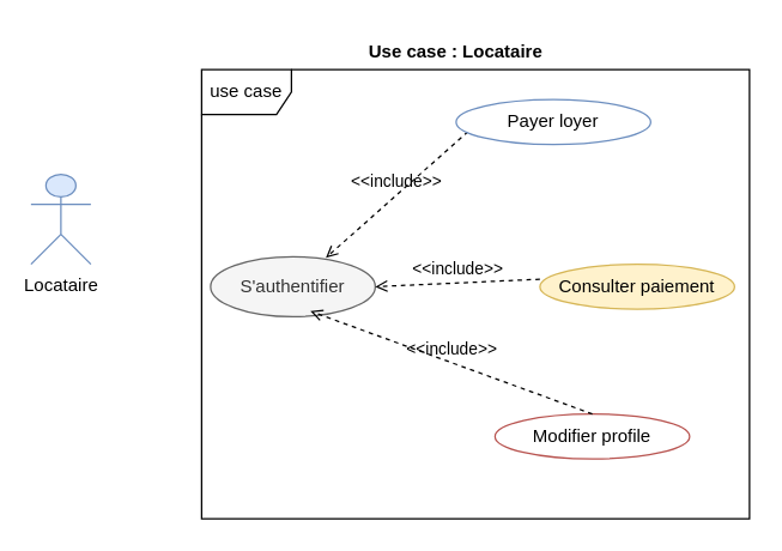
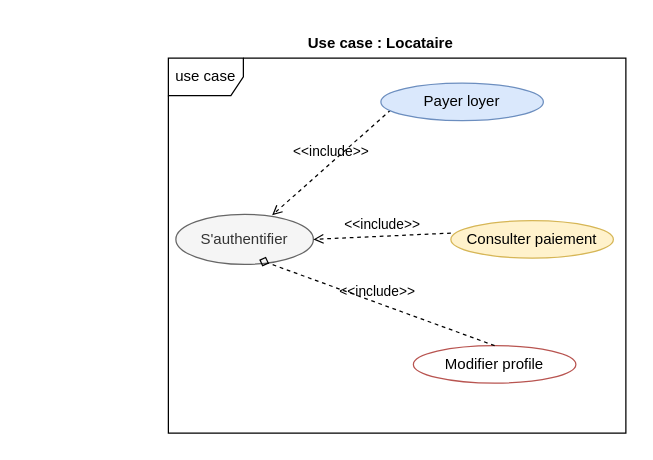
  <mxCell id="0" />
  <mxCell id="1" parent="0" />
- <mxCell id="2" value="Locataire" style="shape=umlActor;verticalLabelPosition=bottom;verticalAlign=top;html=1;outlineConnect=0;fillColor=#dae8fc;strokeColor=#6c8ebf;" vertex="1" parent="1"><mxGeometry x="20" y="116" width="40" height="60" as="geometry" /></mxCell>
  <mxCell id="3" value="&amp;lt;&amp;lt;include&amp;gt;&amp;gt;" style="html=1;verticalAlign=bottom;labelBackgroundColor=none;endArrow=open;endFill=0;dashed=1;rounded=0;exitX=0.062;exitY=0.711;exitDx=0;exitDy=0;exitPerimeter=0;entryX=0.7;entryY=0.017;entryDx=0;entryDy=0;entryPerimeter=0;" edge="1" parent="1" source="8" target="5"><mxGeometry width="160" relative="1" as="geometry"><mxPoint x="130" y="106" as="sourcePoint" /><mxPoint x="290" y="106" as="targetPoint" /></mxGeometry></mxCell>
  <mxCell id="4" value="use case" style="shape=umlFrame;whiteSpace=wrap;html=1;" vertex="1" parent="1"><mxGeometry x="134" y="46" width="366" height="300" as="geometry" /></mxCell>
  <mxCell id="5" value="S'authentifier" style="ellipse;whiteSpace=wrap;html=1;fillColor=#f5f5f5;strokeColor=#666666;fontColor=#333333;" vertex="1" parent="1"><mxGeometry x="140" y="171" width="110" height="40" as="geometry" /></mxCell>
  <mxCell id="6" value="Modifier profile" style="ellipse;whiteSpace=wrap;html=1;fillColor=#ffffff;strokeColor=#b85450;" vertex="1" parent="1"><mxGeometry x="330" y="276" width="130" height="30" as="geometry" /></mxCell>
  <mxCell id="7" value="Consulter paiement" style="ellipse;whiteSpace=wrap;html=1;fillColor=#fff2cc;strokeColor=#d6b656;" vertex="1" parent="1"><mxGeometry x="360" y="176" width="130" height="30" as="geometry" /></mxCell>
- <mxCell id="8" value="Payer loyer" style="ellipse;whiteSpace=wrap;html=1;fillColor=#ffffff;strokeColor=#6c8ebf;" vertex="1" parent="1"><mxGeometry x="304" y="66" width="130" height="30" as="geometry" /></mxCell>
+ <mxCell id="8" value="Payer loyer" style="ellipse;whiteSpace=wrap;html=1;fillColor=#dae8fc;strokeColor=#6c8ebf;" vertex="1" parent="1"><mxGeometry x="304" y="66" width="130" height="30" as="geometry" /></mxCell>
  <mxCell id="9" value="&amp;lt;&amp;lt;include&amp;gt;&amp;gt;" style="html=1;verticalAlign=bottom;labelBackgroundColor=none;endArrow=open;endFill=0;dashed=1;rounded=0;entryX=1;entryY=0.5;entryDx=0;entryDy=0;" edge="1" parent="1" target="5"><mxGeometry width="160" relative="1" as="geometry"><mxPoint x="360" y="186" as="sourcePoint" /><mxPoint x="260" y="166" as="targetPoint" /></mxGeometry></mxCell>
- <mxCell id="10" value="&amp;lt;&amp;lt;include&amp;gt;&amp;gt;" style="html=1;verticalAlign=bottom;labelBackgroundColor=none;endArrow=open;endFill=0;dashed=1;rounded=0;entryX=0.606;entryY=0.908;entryDx=0;entryDy=0;exitX=0.5;exitY=0;exitDx=0;exitDy=0;entryPerimeter=0;" edge="1" parent="1" source="6" target="5"><mxGeometry width="160" relative="1" as="geometry"><mxPoint x="370" y="196" as="sourcePoint" /><mxPoint x="260" y="201" as="targetPoint" /></mxGeometry></mxCell>
+ <mxCell id="10" value="&amp;lt;&amp;lt;include&amp;gt;&amp;gt;" style="html=1;verticalAlign=bottom;labelBackgroundColor=none;endArrow=diamond;endFill=0;dashed=1;rounded=0;entryX=0.606;entryY=0.908;entryDx=0;entryDy=0;exitX=0.5;exitY=0;exitDx=0;exitDy=0;entryPerimeter=0;" edge="1" parent="1" source="6" target="5"><mxGeometry width="160" relative="1" as="geometry"><mxPoint x="370" y="196" as="sourcePoint" /><mxPoint x="260" y="201" as="targetPoint" /></mxGeometry></mxCell>
  <mxCell id="11" value="Use case : Locataire" style="text;align=center;fontStyle=1;verticalAlign=middle;spacingLeft=3;spacingRight=3;strokeColor=none;rotatable=0;points=[[0,0.5],[1,0.5]];portConstraint=eastwest;" vertex="1" parent="1"><mxGeometry x="264" y="20" width="80" height="26" as="geometry" /></mxCell>
